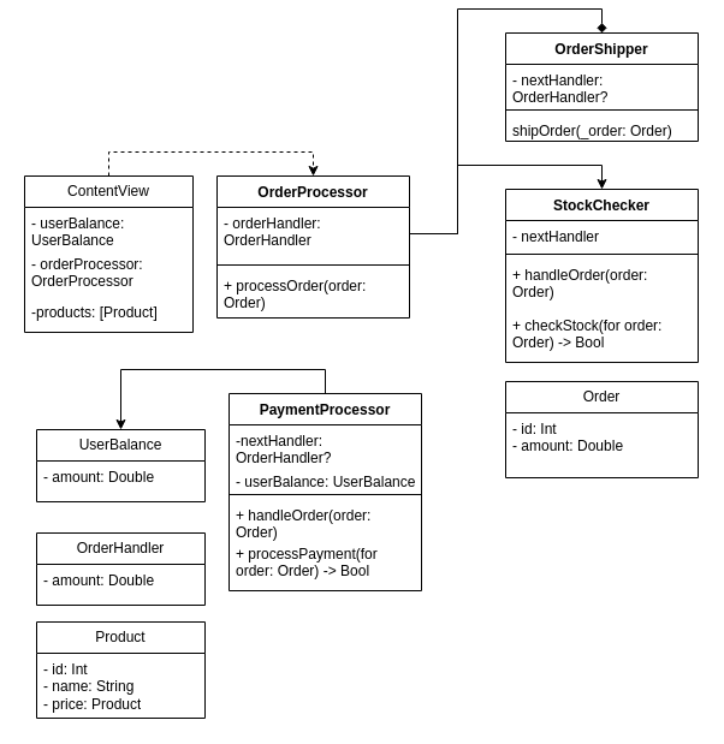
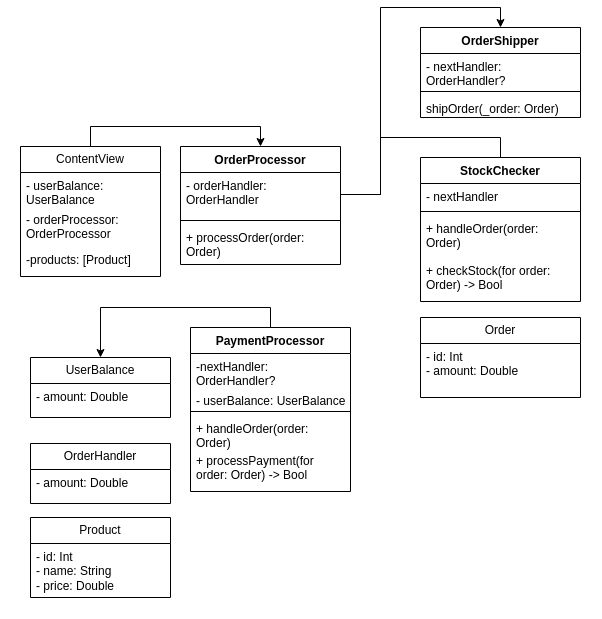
  <mxCell id="0" />
  <mxCell id="1" parent="0" />
- <mxCell id="2" style="edgeStyle=orthogonalEdgeStyle;rounded=0;orthogonalLoop=1;jettySize=auto;html=1;exitX=0.5;exitY=0;exitDx=0;exitDy=0;entryX=0.5;entryY=0;entryDx=0;entryDy=0;dashed=1;" edge="1" parent="1" source="3" target="11"><mxGeometry relative="1" as="geometry" /></mxCell>
+ <mxCell id="2" style="edgeStyle=orthogonalEdgeStyle;rounded=0;orthogonalLoop=1;jettySize=auto;html=1;exitX=0.5;exitY=0;exitDx=0;exitDy=0;entryX=0.5;entryY=0;entryDx=0;entryDy=0;" edge="1" parent="1" source="3" target="11"><mxGeometry relative="1" as="geometry" /></mxCell>
  <mxCell id="3" value="ContentView" style="swimlane;fontStyle=0;childLayout=stackLayout;horizontal=1;startSize=26;fillColor=none;horizontalStack=0;resizeParent=1;resizeParentMax=0;resizeLast=0;collapsible=1;marginBottom=0;whiteSpace=wrap;html=1;" vertex="1" parent="1"><mxGeometry x="20" y="139" width="140" height="130" as="geometry" /></mxCell>
  <mxCell id="4" value="- userBalance: UserBalance" style="text;strokeColor=none;fillColor=none;align=left;verticalAlign=top;spacingLeft=4;spacingRight=4;overflow=hidden;rotatable=0;points=[[0,0.5],[1,0.5]];portConstraint=eastwest;whiteSpace=wrap;html=1;" vertex="1" parent="3"><mxGeometry y="26" width="140" height="34" as="geometry" /></mxCell>
  <mxCell id="5" value="- orderProcessor: OrderProcessor" style="text;strokeColor=none;fillColor=none;align=left;verticalAlign=top;spacingLeft=4;spacingRight=4;overflow=hidden;rotatable=0;points=[[0,0.5],[1,0.5]];portConstraint=eastwest;whiteSpace=wrap;html=1;" vertex="1" parent="3"><mxGeometry y="60" width="140" height="40" as="geometry" /></mxCell>
  <mxCell id="6" value="-products: [Product]" style="text;strokeColor=none;fillColor=none;align=left;verticalAlign=top;spacingLeft=4;spacingRight=4;overflow=hidden;rotatable=0;points=[[0,0.5],[1,0.5]];portConstraint=eastwest;whiteSpace=wrap;html=1;" vertex="1" parent="3"><mxGeometry y="100" width="140" height="30" as="geometry" /></mxCell>
  <mxCell id="7" value="UserBalance" style="swimlane;fontStyle=0;childLayout=stackLayout;horizontal=1;startSize=26;fillColor=none;horizontalStack=0;resizeParent=1;resizeParentMax=0;resizeLast=0;collapsible=1;marginBottom=0;whiteSpace=wrap;html=1;" vertex="1" parent="1"><mxGeometry x="30" y="350" width="140" height="60" as="geometry" /></mxCell>
  <mxCell id="8" value="- amount: Double" style="text;strokeColor=none;fillColor=none;align=left;verticalAlign=top;spacingLeft=4;spacingRight=4;overflow=hidden;rotatable=0;points=[[0,0.5],[1,0.5]];portConstraint=eastwest;whiteSpace=wrap;html=1;" vertex="1" parent="7"><mxGeometry y="26" width="140" height="34" as="geometry" /></mxCell>
  <mxCell id="9" value="OrderHandler" style="swimlane;fontStyle=0;childLayout=stackLayout;horizontal=1;startSize=26;fillColor=none;horizontalStack=0;resizeParent=1;resizeParentMax=0;resizeLast=0;collapsible=1;marginBottom=0;whiteSpace=wrap;html=1;" vertex="1" parent="1"><mxGeometry x="30" y="436" width="140" height="60" as="geometry" /></mxCell>
  <mxCell id="10" value="- amount: Double" style="text;strokeColor=none;fillColor=none;align=left;verticalAlign=top;spacingLeft=4;spacingRight=4;overflow=hidden;rotatable=0;points=[[0,0.5],[1,0.5]];portConstraint=eastwest;whiteSpace=wrap;html=1;" vertex="1" parent="9"><mxGeometry y="26" width="140" height="34" as="geometry" /></mxCell>
  <mxCell id="11" value="OrderProcessor" style="swimlane;fontStyle=1;align=center;verticalAlign=top;childLayout=stackLayout;horizontal=1;startSize=26;horizontalStack=0;resizeParent=1;resizeParentMax=0;resizeLast=0;collapsible=1;marginBottom=0;whiteSpace=wrap;html=1;" vertex="1" parent="1"><mxGeometry x="180" y="139" width="160" height="118" as="geometry" /></mxCell>
  <mxCell id="12" value="- orderHandler: OrderHandler" style="text;strokeColor=none;fillColor=none;align=left;verticalAlign=top;spacingLeft=4;spacingRight=4;overflow=hidden;rotatable=0;points=[[0,0.5],[1,0.5]];portConstraint=eastwest;whiteSpace=wrap;html=1;" vertex="1" parent="11"><mxGeometry y="26" width="160" height="44" as="geometry" /></mxCell>
  <mxCell id="13" value="" style="line;strokeWidth=1;fillColor=none;align=left;verticalAlign=middle;spacingTop=-1;spacingLeft=3;spacingRight=3;rotatable=0;labelPosition=right;points=[];portConstraint=eastwest;strokeColor=inherit;" vertex="1" parent="11"><mxGeometry y="70" width="160" height="8" as="geometry" /></mxCell>
  <mxCell id="14" value="+ processOrder(order: Order)" style="text;strokeColor=none;fillColor=none;align=left;verticalAlign=top;spacingLeft=4;spacingRight=4;overflow=hidden;rotatable=0;points=[[0,0.5],[1,0.5]];portConstraint=eastwest;whiteSpace=wrap;html=1;" vertex="1" parent="11"><mxGeometry y="78" width="160" height="40" as="geometry" /></mxCell>
  <mxCell id="15" value="OrderShipper" style="swimlane;fontStyle=1;align=center;verticalAlign=top;childLayout=stackLayout;horizontal=1;startSize=26;horizontalStack=0;resizeParent=1;resizeParentMax=0;resizeLast=0;collapsible=1;marginBottom=0;whiteSpace=wrap;html=1;" vertex="1" parent="1"><mxGeometry x="420" y="20" width="160" height="90" as="geometry" /></mxCell>
  <mxCell id="16" value="- nextHandler: OrderHandler?" style="text;strokeColor=none;fillColor=none;align=left;verticalAlign=top;spacingLeft=4;spacingRight=4;overflow=hidden;rotatable=0;points=[[0,0.5],[1,0.5]];portConstraint=eastwest;whiteSpace=wrap;html=1;" vertex="1" parent="15"><mxGeometry y="26" width="160" height="34" as="geometry" /></mxCell>
  <mxCell id="17" value="" style="line;strokeWidth=1;fillColor=none;align=left;verticalAlign=middle;spacingTop=-1;spacingLeft=3;spacingRight=3;rotatable=0;labelPosition=right;points=[];portConstraint=eastwest;strokeColor=inherit;" vertex="1" parent="15"><mxGeometry y="60" width="160" height="8" as="geometry" /></mxCell>
  <mxCell id="18" value="shipOrder(_order: Order)" style="text;strokeColor=none;fillColor=none;align=left;verticalAlign=top;spacingLeft=4;spacingRight=4;overflow=hidden;rotatable=0;points=[[0,0.5],[1,0.5]];portConstraint=eastwest;whiteSpace=wrap;html=1;" vertex="1" parent="15"><mxGeometry y="68" width="160" height="22" as="geometry" /></mxCell>
  <mxCell id="19" style="edgeStyle=orthogonalEdgeStyle;rounded=0;orthogonalLoop=1;jettySize=auto;html=1;exitX=0.5;exitY=0;exitDx=0;exitDy=0;entryX=0.5;entryY=0;entryDx=0;entryDy=0;" edge="1" parent="1" source="20" target="7"><mxGeometry relative="1" as="geometry" /></mxCell>
  <mxCell id="20" value="PaymentProcessor" style="swimlane;fontStyle=1;align=center;verticalAlign=top;childLayout=stackLayout;horizontal=1;startSize=26;horizontalStack=0;resizeParent=1;resizeParentMax=0;resizeLast=0;collapsible=1;marginBottom=0;whiteSpace=wrap;html=1;" vertex="1" parent="1"><mxGeometry x="190" y="320" width="160" height="164" as="geometry" /></mxCell>
  <mxCell id="21" value="-nextHandler: OrderHandler?" style="text;strokeColor=none;fillColor=none;align=left;verticalAlign=top;spacingLeft=4;spacingRight=4;overflow=hidden;rotatable=0;points=[[0,0.5],[1,0.5]];portConstraint=eastwest;whiteSpace=wrap;html=1;" vertex="1" parent="20"><mxGeometry y="26" width="160" height="34" as="geometry" /></mxCell>
  <mxCell id="22" value="- userBalance: UserBalance" style="text;strokeColor=none;fillColor=none;align=left;verticalAlign=top;spacingLeft=4;spacingRight=4;overflow=hidden;rotatable=0;points=[[0,0.5],[1,0.5]];portConstraint=eastwest;whiteSpace=wrap;html=1;" vertex="1" parent="20"><mxGeometry y="60" width="160" height="20" as="geometry" /></mxCell>
  <mxCell id="23" value="" style="line;strokeWidth=1;fillColor=none;align=left;verticalAlign=middle;spacingTop=-1;spacingLeft=3;spacingRight=3;rotatable=0;labelPosition=right;points=[];portConstraint=eastwest;strokeColor=inherit;" vertex="1" parent="20"><mxGeometry y="80" width="160" height="8" as="geometry" /></mxCell>
  <mxCell id="24" value="+ handleOrder(order: Order)" style="text;strokeColor=none;fillColor=none;align=left;verticalAlign=top;spacingLeft=4;spacingRight=4;overflow=hidden;rotatable=0;points=[[0,0.5],[1,0.5]];portConstraint=eastwest;whiteSpace=wrap;html=1;" vertex="1" parent="20"><mxGeometry y="88" width="160" height="32" as="geometry" /></mxCell>
  <mxCell id="25" value="+ processPayment(for order: Order) -&amp;gt; Bool" style="text;strokeColor=none;fillColor=none;align=left;verticalAlign=top;spacingLeft=4;spacingRight=4;overflow=hidden;rotatable=0;points=[[0,0.5],[1,0.5]];portConstraint=eastwest;whiteSpace=wrap;html=1;" vertex="1" parent="20"><mxGeometry y="120" width="160" height="44" as="geometry" /></mxCell>
  <mxCell id="26" value="StockChecker" style="swimlane;fontStyle=1;align=center;verticalAlign=top;childLayout=stackLayout;horizontal=1;startSize=26;horizontalStack=0;resizeParent=1;resizeParentMax=0;resizeLast=0;collapsible=1;marginBottom=0;whiteSpace=wrap;html=1;" vertex="1" parent="1"><mxGeometry x="420" y="150" width="160" height="144" as="geometry" /></mxCell>
  <mxCell id="27" value="- nextHandler" style="text;strokeColor=none;fillColor=none;align=left;verticalAlign=top;spacingLeft=4;spacingRight=4;overflow=hidden;rotatable=0;points=[[0,0.5],[1,0.5]];portConstraint=eastwest;whiteSpace=wrap;html=1;" vertex="1" parent="26"><mxGeometry y="26" width="160" height="24" as="geometry" /></mxCell>
  <mxCell id="28" value="" style="line;strokeWidth=1;fillColor=none;align=left;verticalAlign=middle;spacingTop=-1;spacingLeft=3;spacingRight=3;rotatable=0;labelPosition=right;points=[];portConstraint=eastwest;strokeColor=inherit;" vertex="1" parent="26"><mxGeometry y="50" width="160" height="8" as="geometry" /></mxCell>
  <mxCell id="29" value="+ handleOrder(order: Order)" style="text;strokeColor=none;fillColor=none;align=left;verticalAlign=top;spacingLeft=4;spacingRight=4;overflow=hidden;rotatable=0;points=[[0,0.5],[1,0.5]];portConstraint=eastwest;whiteSpace=wrap;html=1;" vertex="1" parent="26"><mxGeometry y="58" width="160" height="42" as="geometry" /></mxCell>
  <mxCell id="30" value="+ checkStock(for order: Order) -&amp;gt; Bool" style="text;strokeColor=none;fillColor=none;align=left;verticalAlign=top;spacingLeft=4;spacingRight=4;overflow=hidden;rotatable=0;points=[[0,0.5],[1,0.5]];portConstraint=eastwest;whiteSpace=wrap;html=1;" vertex="1" parent="26"><mxGeometry y="100" width="160" height="44" as="geometry" /></mxCell>
  <mxCell id="31" value="Product" style="swimlane;fontStyle=0;childLayout=stackLayout;horizontal=1;startSize=26;fillColor=none;horizontalStack=0;resizeParent=1;resizeParentMax=0;resizeLast=0;collapsible=1;marginBottom=0;whiteSpace=wrap;html=1;" vertex="1" parent="1"><mxGeometry x="30" y="510" width="140" height="80" as="geometry" /></mxCell>
- <mxCell id="32" value="- id: Int&lt;br&gt;- name: String&lt;br&gt;- price: Product" style="text;strokeColor=none;fillColor=none;align=left;verticalAlign=top;spacingLeft=4;spacingRight=4;overflow=hidden;rotatable=0;points=[[0,0.5],[1,0.5]];portConstraint=eastwest;whiteSpace=wrap;html=1;" vertex="1" parent="31"><mxGeometry y="26" width="140" height="54" as="geometry" /></mxCell>
+ <mxCell id="32" value="- id: Int&lt;br&gt;- name: String&lt;br&gt;- price: Double" style="text;strokeColor=none;fillColor=none;align=left;verticalAlign=top;spacingLeft=4;spacingRight=4;overflow=hidden;rotatable=0;points=[[0,0.5],[1,0.5]];portConstraint=eastwest;whiteSpace=wrap;html=1;" vertex="1" parent="31"><mxGeometry y="26" width="140" height="54" as="geometry" /></mxCell>
  <mxCell id="33" value="Order" style="swimlane;fontStyle=0;childLayout=stackLayout;horizontal=1;startSize=26;fillColor=none;horizontalStack=0;resizeParent=1;resizeParentMax=0;resizeLast=0;collapsible=1;marginBottom=0;whiteSpace=wrap;html=1;" vertex="1" parent="1"><mxGeometry x="420" y="310" width="160" height="80" as="geometry" /></mxCell>
  <mxCell id="34" value="- id: Int&lt;br&gt;- amount: Double" style="text;strokeColor=none;fillColor=none;align=left;verticalAlign=top;spacingLeft=4;spacingRight=4;overflow=hidden;rotatable=0;points=[[0,0.5],[1,0.5]];portConstraint=eastwest;whiteSpace=wrap;html=1;" vertex="1" parent="33"><mxGeometry y="26" width="160" height="54" as="geometry" /></mxCell>
- <mxCell id="35" style="edgeStyle=orthogonalEdgeStyle;rounded=0;orthogonalLoop=1;jettySize=auto;html=1;exitX=1;exitY=0.5;exitDx=0;exitDy=0;entryX=0.5;entryY=0;entryDx=0;entryDy=0;" edge="1" parent="1" source="12" target="26"><mxGeometry relative="1" as="geometry" /></mxCell>
- <mxCell id="36" style="edgeStyle=orthogonalEdgeStyle;rounded=0;orthogonalLoop=1;jettySize=auto;html=1;exitX=1;exitY=0.5;exitDx=0;exitDy=0;entryX=0.5;entryY=0;entryDx=0;entryDy=0;endArrow=diamond;" edge="1" parent="1" source="12" target="15"><mxGeometry relative="1" as="geometry" /></mxCell>
+ <mxCell id="35" style="edgeStyle=orthogonalEdgeStyle;rounded=0;orthogonalLoop=1;jettySize=auto;html=1;exitX=1;exitY=0.5;exitDx=0;exitDy=0;entryX=0.5;entryY=0;entryDx=0;entryDy=0;endArrow=none;" edge="1" parent="1" source="12" target="26"><mxGeometry relative="1" as="geometry" /></mxCell>
+ <mxCell id="36" style="edgeStyle=orthogonalEdgeStyle;rounded=0;orthogonalLoop=1;jettySize=auto;html=1;exitX=1;exitY=0.5;exitDx=0;exitDy=0;entryX=0.5;entryY=0;entryDx=0;entryDy=0;" edge="1" parent="1" source="12" target="15"><mxGeometry relative="1" as="geometry" /></mxCell>
